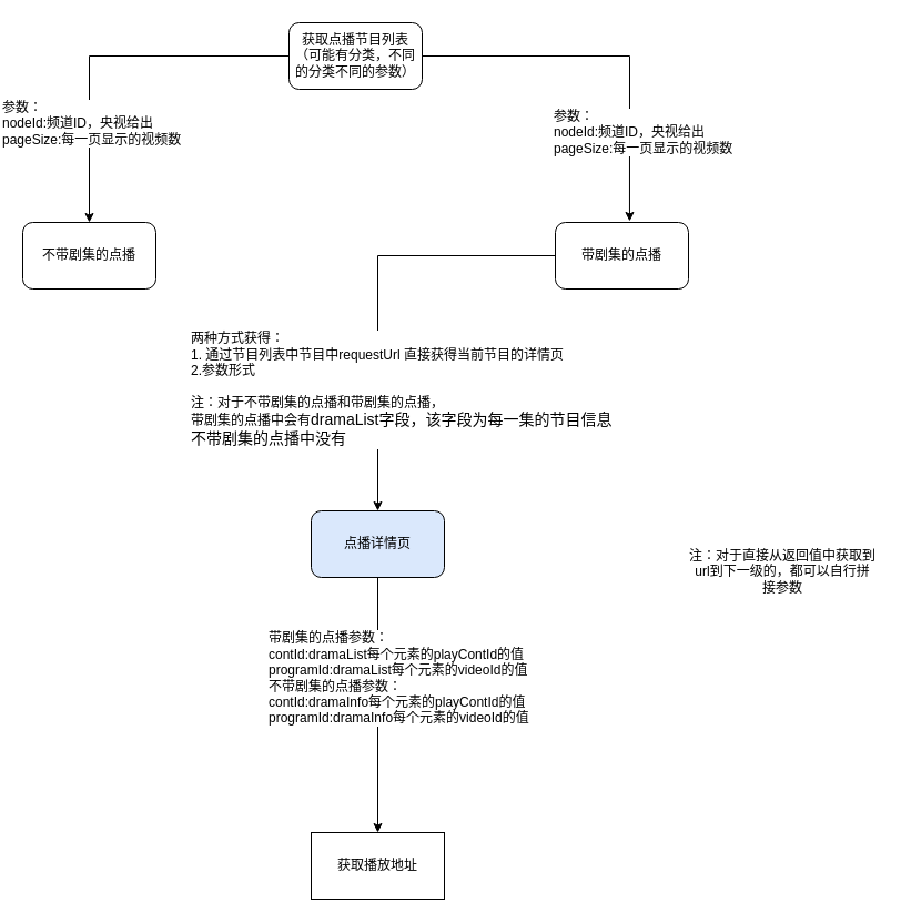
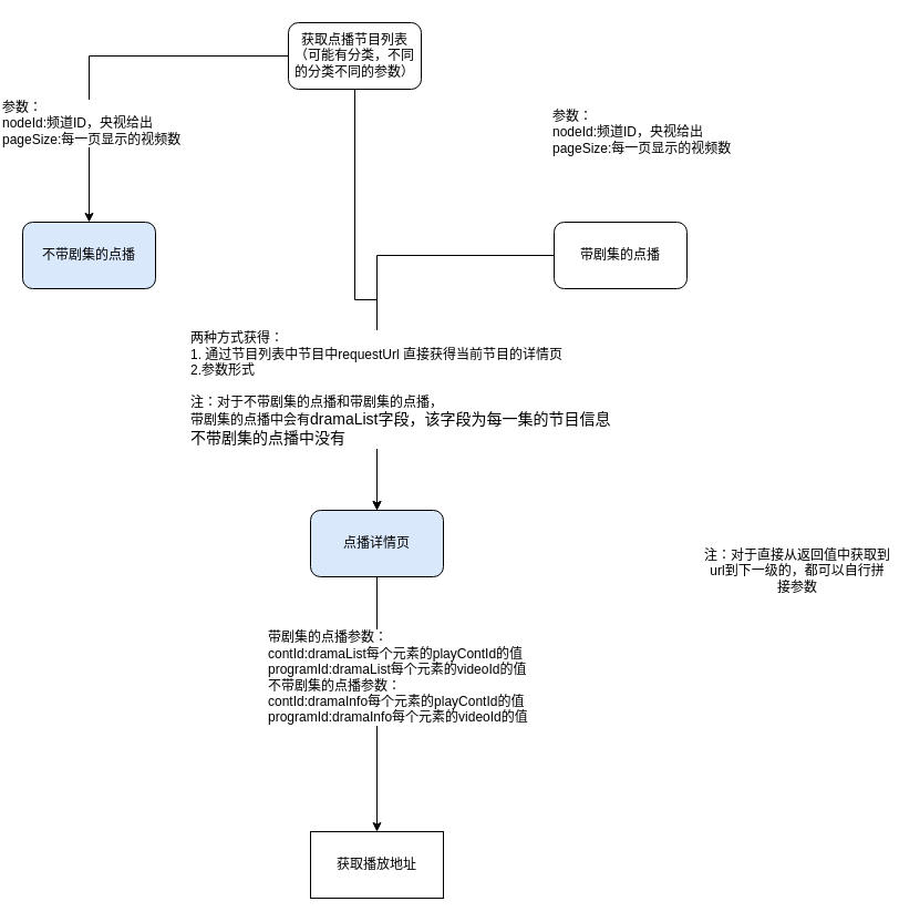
  <mxCell id="0" />
  <mxCell id="1" parent="0" />
  <mxCell id="2" style="edgeStyle=orthogonalEdgeStyle;rounded=0;orthogonalLoop=1;jettySize=auto;html=1;entryX=0.5;entryY=0;entryDx=0;entryDy=0;" edge="1" parent="1" source="5" target="6"><mxGeometry relative="1" as="geometry" /></mxCell>
  <mxCell id="3" value="参数：&lt;br&gt;nodeId:频道ID，央视给出&lt;br&gt;pageSize:每一页显示的视频数" style="text;html=1;align=left;verticalAlign=middle;resizable=0;points=[];;labelBackgroundColor=#ffffff;" vertex="1" connectable="0" parent="2"><mxGeometry x="0.073" y="52" relative="1" as="geometry"><mxPoint x="-83" y="8" as="offset" /></mxGeometry></mxCell>
- <mxCell id="4" style="edgeStyle=orthogonalEdgeStyle;rounded=0;orthogonalLoop=1;jettySize=auto;html=1;entryX=0.558;entryY=-0.017;entryDx=0;entryDy=0;entryPerimeter=0;" edge="1" parent="1" source="5" target="9"><mxGeometry relative="1" as="geometry" /></mxCell>
+ <mxCell id="4" style="edgeStyle=orthogonalEdgeStyle;rounded=0;orthogonalLoop=1;jettySize=auto;html=1;" edge="1" parent="1" source="5" target="12"><mxGeometry relative="1" as="geometry" /></mxCell>
  <mxCell id="5" value="获取点播节目列表&lt;br&gt;（可能有分类，不同的分类不同的参数）" style="rounded=1;whiteSpace=wrap;html=1;" vertex="1" parent="1"><mxGeometry x="260" y="20" width="120" height="60" as="geometry" /></mxCell>
- <mxCell id="6" value="不带剧集的点播" style="rounded=1;whiteSpace=wrap;html=1;" vertex="1" parent="1"><mxGeometry x="20" y="200" width="120" height="60" as="geometry" /></mxCell>
+ <mxCell id="6" value="不带剧集的点播" style="rounded=1;whiteSpace=wrap;html=1;fillColor=#dae8fc;" vertex="1" parent="1"><mxGeometry x="20" y="200" width="120" height="60" as="geometry" /></mxCell>
  <mxCell id="7" style="edgeStyle=orthogonalEdgeStyle;rounded=0;orthogonalLoop=1;jettySize=auto;html=1;entryX=0.5;entryY=0;entryDx=0;entryDy=0;" edge="1" parent="1" source="9" target="12"><mxGeometry relative="1" as="geometry" /></mxCell>
  <mxCell id="8" value="&lt;span style=&quot;background-color: rgb(255 , 255 , 255)&quot;&gt;两种方式获得：&lt;br&gt;1. 通过节目列表中节目中requestUrl 直接获得当前节目的详情页&lt;br&gt;2.参数形式&lt;br&gt;&lt;br&gt;注：对于不带剧集的点播和带剧集的点播，&lt;br&gt;带剧集的点播中会有&lt;span style=&quot;font-size: 14px ; white-space: pre&quot;&gt;dramaList字段，该字段为每一集的节目信息&lt;br&gt;不带剧集的点播中没有&lt;/span&gt;&lt;/span&gt;&lt;span style=&quot;color: rgb(239 , 89 , 111) ; background-color: rgb(40 , 44 , 52) ; font-family: &amp;quot;consolas&amp;quot; , &amp;quot;courier new&amp;quot; , monospace ; font-size: 14px ; white-space: pre&quot;&gt;&lt;br&gt;&lt;/span&gt;" style="text;html=1;align=left;verticalAlign=middle;resizable=0;points=[];;labelBackgroundColor=#ffffff;" vertex="1" connectable="0" parent="7"><mxGeometry x="-0.096" y="65" relative="1" as="geometry"><mxPoint x="-235" y="104" as="offset" /></mxGeometry></mxCell>
  <mxCell id="9" value="带剧集的点播" style="rounded=1;whiteSpace=wrap;html=1;" vertex="1" parent="1"><mxGeometry x="500" y="200" width="120" height="60" as="geometry" /></mxCell>
  <mxCell id="10" style="edgeStyle=orthogonalEdgeStyle;rounded=0;orthogonalLoop=1;jettySize=auto;html=1;entryX=0.5;entryY=0;entryDx=0;entryDy=0;" edge="1" parent="1" source="12" target="13"><mxGeometry relative="1" as="geometry" /></mxCell>
  <mxCell id="11" value="带剧集的点播参数：&lt;br&gt;contId:dramaList每个元素的playContId的值&lt;br&gt;programId:dramaList每个元素的videoId的值&lt;br&gt;不带剧集的点播参数：&lt;br&gt;contId:dramaInfo每个元素的playContId的值&lt;br&gt;programId:dramaInfo每个元素的videoId的值&lt;br&gt;" style="text;html=1;align=left;verticalAlign=middle;resizable=0;points=[];;labelBackgroundColor=#ffffff;" vertex="1" connectable="0" parent="10"><mxGeometry x="-0.217" relative="1" as="geometry"><mxPoint x="-100" as="offset" /></mxGeometry></mxCell>
  <mxCell id="12" value="点播详情页" style="rounded=1;whiteSpace=wrap;html=1;fillColor=#dae8fc;" vertex="1" parent="1"><mxGeometry x="280" y="460" width="120" height="60" as="geometry" /></mxCell>
  <mxCell id="13" value="获取播放地址" style="whiteSpace=wrap;html=1;rounded=0;" vertex="1" parent="1"><mxGeometry x="280" y="750" width="120" height="60" as="geometry" /></mxCell>
  <mxCell id="14" value="参数：&lt;br&gt;nodeId:频道ID，央视给出&lt;br&gt;pageSize:每一页显示的视频数" style="text;html=1;align=left;verticalAlign=middle;resizable=0;points=[];;labelBackgroundColor=#ffffff;" vertex="1" connectable="0" parent="1"><mxGeometry x="580" y="110" as="geometry"><mxPoint x="-83" y="8" as="offset" /></mxGeometry></mxCell>
- <mxCell id="15" value="注：对于直接从返回值中获取到url到下一级的，都可以自行拼接参数" style="text;html=1;strokeColor=none;fillColor=none;align=center;verticalAlign=middle;whiteSpace=wrap;rounded=0;" vertex="1" parent="1"><mxGeometry x="620" y="470" width="170" height="90" as="geometry" /></mxCell>
+ <mxCell id="15" value="注：对于直接从返回值中获取到url到下一级的，都可以自行拼接参数" style="text;html=1;strokeColor=none;fillColor=none;align=center;verticalAlign=middle;whiteSpace=wrap;rounded=0;" vertex="1" parent="1"><mxGeometry x="635" y="470" width="170" height="90" as="geometry" /></mxCell>
